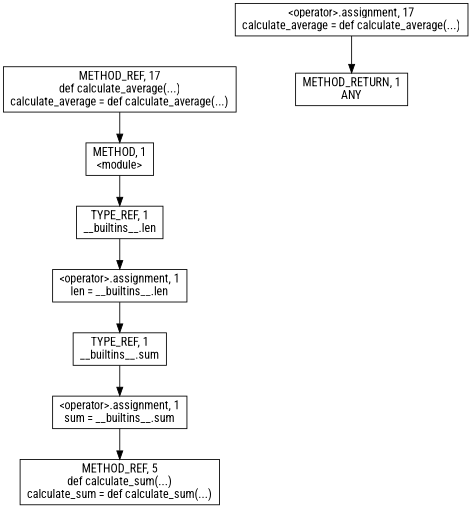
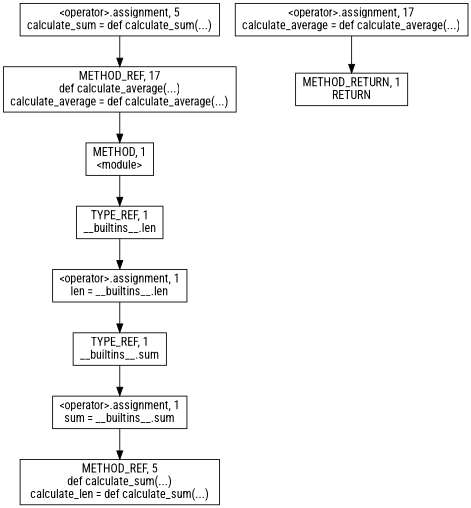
  digraph {
    fontname="Roboto Condensed"
    node [fontname="Roboto Condensed" shape=rect]
    edge [fontname="Roboto Condensed"]
    n1 [label=<&lt;operator&gt;.assignment, 1<BR/>len = __builtins__.len>]
    n2 [label=<TYPE_REF, 1<BR/>__builtins__.sum>]
    n3 [label=<&lt;operator&gt;.assignment, 1<BR/>sum = __builtins__.sum>]
-   n4 [label=<METHOD_REF, 5<BR/>def calculate_sum(...)<BR/>calculate_sum = def calculate_sum(...)>]
+   n4 [label=<METHOD_REF, 5<BR/>def calculate_sum(...)<BR/>calculate_len = def calculate_sum(...)>]
+   n5 [label=<&lt;operator&gt;.assignment, 5<BR/>calculate_sum = def calculate_sum(...)>]
    n6 [label=<METHOD_REF, 17<BR/>def calculate_average(...)<BR/>calculate_average = def calculate_average(...)>]
    n7 [label=<METHOD, 1<BR/>&lt;module&gt;>]
    n8 [label=<&lt;operator&gt;.assignment, 17<BR/>calculate_average = def calculate_average(...)>]
-   n9 [label=<METHOD_RETURN, 1<BR/>ANY>]
+   n9 [label=<METHOD_RETURN, 1<BR/>RETURN>]
    n10 [label=<TYPE_REF, 1<BR/>__builtins__.len>]
    n1 -> n2
    n2 -> n3
    n3 -> n4
+   n5 -> n6
    n6 -> n7
    n7 -> n10
    n8 -> n9
    n10 -> n1
  }
